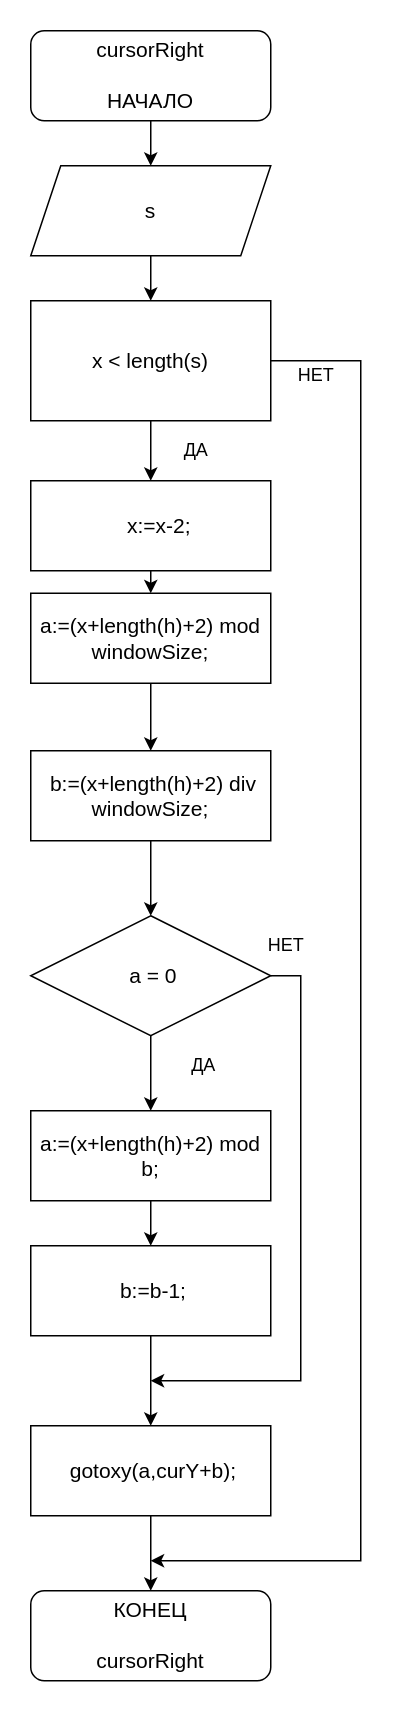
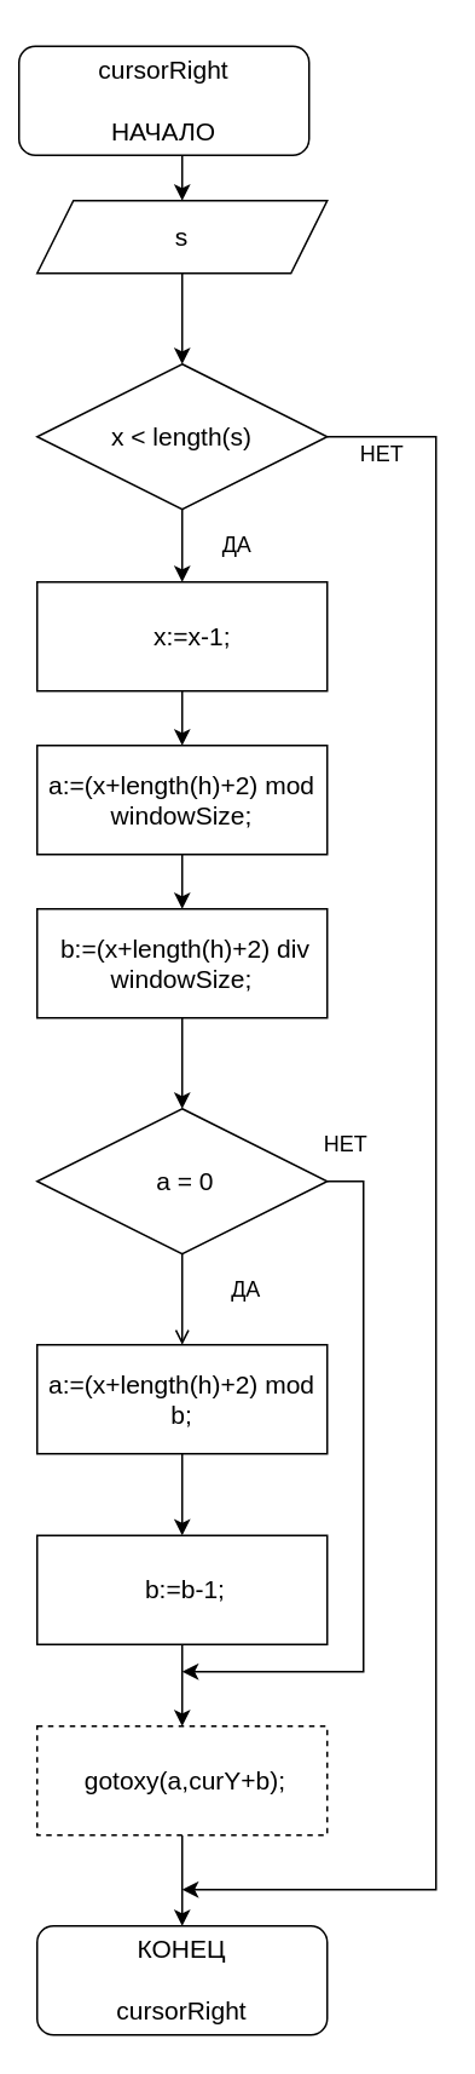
  <mxCell id="0" />
  <mxCell id="1" parent="0" />
  <mxCell id="2" style="edgeStyle=orthogonalEdgeStyle;rounded=0;orthogonalLoop=1;jettySize=auto;html=1;exitX=0.5;exitY=1;exitDx=0;exitDy=0;entryX=0.5;entryY=0;entryDx=0;entryDy=0;" edge="1" parent="1" source="3" target="28"><mxGeometry relative="1" as="geometry" /></mxCell>
- <mxCell id="3" value="&lt;font style=&quot;font-size: 14px&quot;&gt;cursorRight&lt;br&gt;&lt;br&gt;НАЧАЛО&lt;/font&gt;" style="rounded=1;whiteSpace=wrap;html=1;" vertex="1" parent="1"><mxGeometry x="20" y="20" width="160" height="60" as="geometry" /></mxCell>
+ <mxCell id="3" value="&lt;font style=&quot;font-size: 14px&quot;&gt;cursorRight&lt;br&gt;&lt;br&gt;НАЧАЛО&lt;/font&gt;" style="rounded=1;whiteSpace=wrap;html=1;" vertex="1" parent="1"><mxGeometry x="10" y="25" width="160" height="60" as="geometry" /></mxCell>
  <mxCell id="4" style="edgeStyle=orthogonalEdgeStyle;rounded=0;orthogonalLoop=1;jettySize=auto;html=1;exitX=0.5;exitY=1;exitDx=0;exitDy=0;entryX=0.5;entryY=0;entryDx=0;entryDy=0;" edge="1" parent="1" source="6" target="12"><mxGeometry relative="1" as="geometry" /></mxCell>
  <mxCell id="5" style="edgeStyle=orthogonalEdgeStyle;rounded=0;orthogonalLoop=1;jettySize=auto;html=1;exitX=1;exitY=0.5;exitDx=0;exitDy=0;" edge="1" parent="1" source="6"><mxGeometry relative="1" as="geometry"><mxPoint x="100" y="1040" as="targetPoint" /><Array as="points"><mxPoint x="240" y="240" /><mxPoint x="240" y="1040" /></Array></mxGeometry></mxCell>
- <mxCell id="6" value="&lt;span style=&quot;font-size: 14px&quot;&gt;x &amp;lt; length(s)&lt;/span&gt;" style="whiteSpace=wrap;html=1;rounded=0;" vertex="1" parent="1"><mxGeometry x="20" y="200" width="160" height="80" as="geometry" /></mxCell>
+ <mxCell id="6" value="&lt;span style=&quot;font-size: 14px&quot;&gt;x &amp;lt; length(s)&lt;/span&gt;" style="rhombus;whiteSpace=wrap;html=1;" vertex="1" parent="1"><mxGeometry x="20" y="200" width="160" height="80" as="geometry" /></mxCell>
  <mxCell id="7" style="edgeStyle=orthogonalEdgeStyle;rounded=0;orthogonalLoop=1;jettySize=auto;html=1;exitX=0.5;exitY=1;exitDx=0;exitDy=0;entryX=0.5;entryY=0;entryDx=0;entryDy=0;" edge="1" parent="1" source="8" target="16"><mxGeometry relative="1" as="geometry" /></mxCell>
  <mxCell id="8" value="&lt;span style=&quot;font-size: 14px&quot;&gt;&amp;nbsp;b:=(x+length(h)+2) div windowSize;&lt;/span&gt;" style="rounded=0;whiteSpace=wrap;html=1;" vertex="1" parent="1"><mxGeometry x="20" y="500" width="160" height="60" as="geometry" /></mxCell>
  <mxCell id="9" style="edgeStyle=orthogonalEdgeStyle;rounded=0;orthogonalLoop=1;jettySize=auto;html=1;exitX=0.5;exitY=1;exitDx=0;exitDy=0;entryX=0.5;entryY=0;entryDx=0;entryDy=0;" edge="1" parent="1" source="10" target="8"><mxGeometry relative="1" as="geometry" /></mxCell>
- <mxCell id="10" value="&lt;span style=&quot;font-size: 14px&quot;&gt;a:=(x+length(h)+2) mod windowSize;&lt;/span&gt;" style="rounded=0;whiteSpace=wrap;html=1;" vertex="1" parent="1"><mxGeometry x="20" y="395" width="160" height="60" as="geometry" /></mxCell>
+ <mxCell id="10" value="&lt;span style=&quot;font-size: 14px&quot;&gt;a:=(x+length(h)+2) mod windowSize;&lt;/span&gt;" style="rounded=0;whiteSpace=wrap;html=1;" vertex="1" parent="1"><mxGeometry x="20" y="410" width="160" height="60" as="geometry" /></mxCell>
  <mxCell id="11" style="edgeStyle=orthogonalEdgeStyle;rounded=0;orthogonalLoop=1;jettySize=auto;html=1;exitX=0.5;exitY=1;exitDx=0;exitDy=0;entryX=0.5;entryY=0;entryDx=0;entryDy=0;" edge="1" parent="1" source="12" target="10"><mxGeometry relative="1" as="geometry" /></mxCell>
- <mxCell id="12" value="&lt;span style=&quot;font-size: 14px&quot;&gt;&amp;nbsp; &amp;nbsp;x:=x-2;&lt;/span&gt;" style="rounded=0;whiteSpace=wrap;html=1;" vertex="1" parent="1"><mxGeometry x="20" y="320" width="160" height="60" as="geometry" /></mxCell>
+ <mxCell id="12" value="&lt;span style=&quot;font-size: 14px&quot;&gt;&amp;nbsp; &amp;nbsp;x:=x-1;&lt;/span&gt;" style="rounded=0;whiteSpace=wrap;html=1;" vertex="1" parent="1"><mxGeometry x="20" y="320" width="160" height="60" as="geometry" /></mxCell>
  <mxCell id="13" value="ДА" style="text;html=1;align=center;verticalAlign=middle;resizable=0;points=[];autosize=1;strokeColor=none;" vertex="1" parent="1"><mxGeometry x="115" y="290" width="30" height="20" as="geometry" /></mxCell>
- <mxCell id="14" style="edgeStyle=orthogonalEdgeStyle;rounded=0;orthogonalLoop=1;jettySize=auto;html=1;exitX=0.5;exitY=1;exitDx=0;exitDy=0;entryX=0.5;entryY=0;entryDx=0;entryDy=0;" edge="1" parent="1" source="16" target="22"><mxGeometry relative="1" as="geometry" /></mxCell>
+ <mxCell id="14" style="edgeStyle=orthogonalEdgeStyle;rounded=0;orthogonalLoop=1;jettySize=auto;html=1;exitX=0.5;exitY=1;exitDx=0;exitDy=0;entryX=0.5;entryY=0;entryDx=0;entryDy=0;endArrow=open;" edge="1" parent="1" source="16" target="22"><mxGeometry relative="1" as="geometry" /></mxCell>
  <mxCell id="15" style="edgeStyle=orthogonalEdgeStyle;rounded=0;orthogonalLoop=1;jettySize=auto;html=1;exitX=1;exitY=0.5;exitDx=0;exitDy=0;" edge="1" parent="1" source="16"><mxGeometry relative="1" as="geometry"><mxPoint x="100" y="920" as="targetPoint" /><Array as="points"><mxPoint x="200" y="650" /><mxPoint x="200" y="920" /></Array></mxGeometry></mxCell>
  <mxCell id="16" value="&lt;span style=&quot;font-size: 14px&quot;&gt;&amp;nbsp;a = 0&lt;/span&gt;" style="rhombus;whiteSpace=wrap;html=1;" vertex="1" parent="1"><mxGeometry x="20" y="610" width="160" height="80" as="geometry" /></mxCell>
  <mxCell id="17" style="edgeStyle=orthogonalEdgeStyle;rounded=0;orthogonalLoop=1;jettySize=auto;html=1;exitX=0.5;exitY=1;exitDx=0;exitDy=0;" edge="1" parent="1" source="18" target="25"><mxGeometry relative="1" as="geometry" /></mxCell>
- <mxCell id="18" value="&lt;span style=&quot;font-size: 14px&quot;&gt;&amp;nbsp;gotoxy(a,curY+b);&lt;/span&gt;" style="rounded=0;whiteSpace=wrap;html=1;" vertex="1" parent="1"><mxGeometry x="20" y="950" width="160" height="60" as="geometry" /></mxCell>
+ <mxCell id="18" value="&lt;span style=&quot;font-size: 14px&quot;&gt;&amp;nbsp;gotoxy(a,curY+b);&lt;/span&gt;" style="rounded=0;whiteSpace=wrap;html=1;dashed=1;" vertex="1" parent="1"><mxGeometry x="20" y="950" width="160" height="60" as="geometry" /></mxCell>
  <mxCell id="19" style="edgeStyle=orthogonalEdgeStyle;rounded=0;orthogonalLoop=1;jettySize=auto;html=1;exitX=0.5;exitY=1;exitDx=0;exitDy=0;entryX=0.5;entryY=0;entryDx=0;entryDy=0;" edge="1" parent="1" source="20" target="18"><mxGeometry relative="1" as="geometry" /></mxCell>
- <mxCell id="20" value="&lt;span style=&quot;font-size: 14px&quot;&gt;&amp;nbsp;b:=b-1;&lt;/span&gt;" style="rounded=0;whiteSpace=wrap;html=1;" vertex="1" parent="1"><mxGeometry x="20" y="830" width="160" height="60" as="geometry" /></mxCell>
+ <mxCell id="20" value="&lt;span style=&quot;font-size: 14px&quot;&gt;&amp;nbsp;b:=b-1;&lt;/span&gt;" style="rounded=0;whiteSpace=wrap;html=1;" vertex="1" parent="1"><mxGeometry x="20" y="845" width="160" height="60" as="geometry" /></mxCell>
  <mxCell id="21" style="edgeStyle=orthogonalEdgeStyle;rounded=0;orthogonalLoop=1;jettySize=auto;html=1;exitX=0.5;exitY=1;exitDx=0;exitDy=0;entryX=0.5;entryY=0;entryDx=0;entryDy=0;" edge="1" parent="1" source="22" target="20"><mxGeometry relative="1" as="geometry" /></mxCell>
  <mxCell id="22" value="&lt;span style=&quot;font-size: 14px&quot;&gt;a:=(x+length(h)+2) mod b;&lt;/span&gt;" style="rounded=0;whiteSpace=wrap;html=1;" vertex="1" parent="1"><mxGeometry x="20" y="740" width="160" height="60" as="geometry" /></mxCell>
  <mxCell id="23" value="ДА" style="text;html=1;align=center;verticalAlign=middle;resizable=0;points=[];autosize=1;strokeColor=none;" vertex="1" parent="1"><mxGeometry x="120" y="700" width="30" height="20" as="geometry" /></mxCell>
  <mxCell id="24" value="НЕТ" style="text;html=1;align=center;verticalAlign=middle;resizable=0;points=[];autosize=1;strokeColor=none;" vertex="1" parent="1"><mxGeometry x="170" y="620" width="40" height="20" as="geometry" /></mxCell>
  <mxCell id="25" value="&lt;font style=&quot;font-size: 14px&quot;&gt;КОНЕЦ&lt;br&gt;&lt;br&gt;cursorRight&lt;br&gt;&lt;/font&gt;" style="rounded=1;whiteSpace=wrap;html=1;" vertex="1" parent="1"><mxGeometry x="20" y="1060" width="160" height="60" as="geometry" /></mxCell>
  <mxCell id="26" value="НЕТ" style="text;html=1;align=center;verticalAlign=middle;resizable=0;points=[];autosize=1;strokeColor=none;" vertex="1" parent="1"><mxGeometry x="190" y="240" width="40" height="20" as="geometry" /></mxCell>
  <mxCell id="27" style="edgeStyle=orthogonalEdgeStyle;rounded=0;orthogonalLoop=1;jettySize=auto;html=1;exitX=0.5;exitY=1;exitDx=0;exitDy=0;entryX=0.5;entryY=0;entryDx=0;entryDy=0;" edge="1" parent="1" source="28" target="6"><mxGeometry relative="1" as="geometry" /></mxCell>
- <mxCell id="28" value="&lt;font style=&quot;font-size: 14px&quot;&gt;s&lt;/font&gt;" style="shape=parallelogram;perimeter=parallelogramPerimeter;whiteSpace=wrap;html=1;fixedSize=1;" vertex="1" parent="1"><mxGeometry x="20" y="110" width="160" height="60" as="geometry" /></mxCell>
+ <mxCell id="28" value="&lt;font style=&quot;font-size: 14px&quot;&gt;s&lt;/font&gt;" style="shape=parallelogram;perimeter=parallelogramPerimeter;whiteSpace=wrap;html=1;fixedSize=1;" vertex="1" parent="1"><mxGeometry x="20" y="110" width="160" height="40" as="geometry" /></mxCell>
